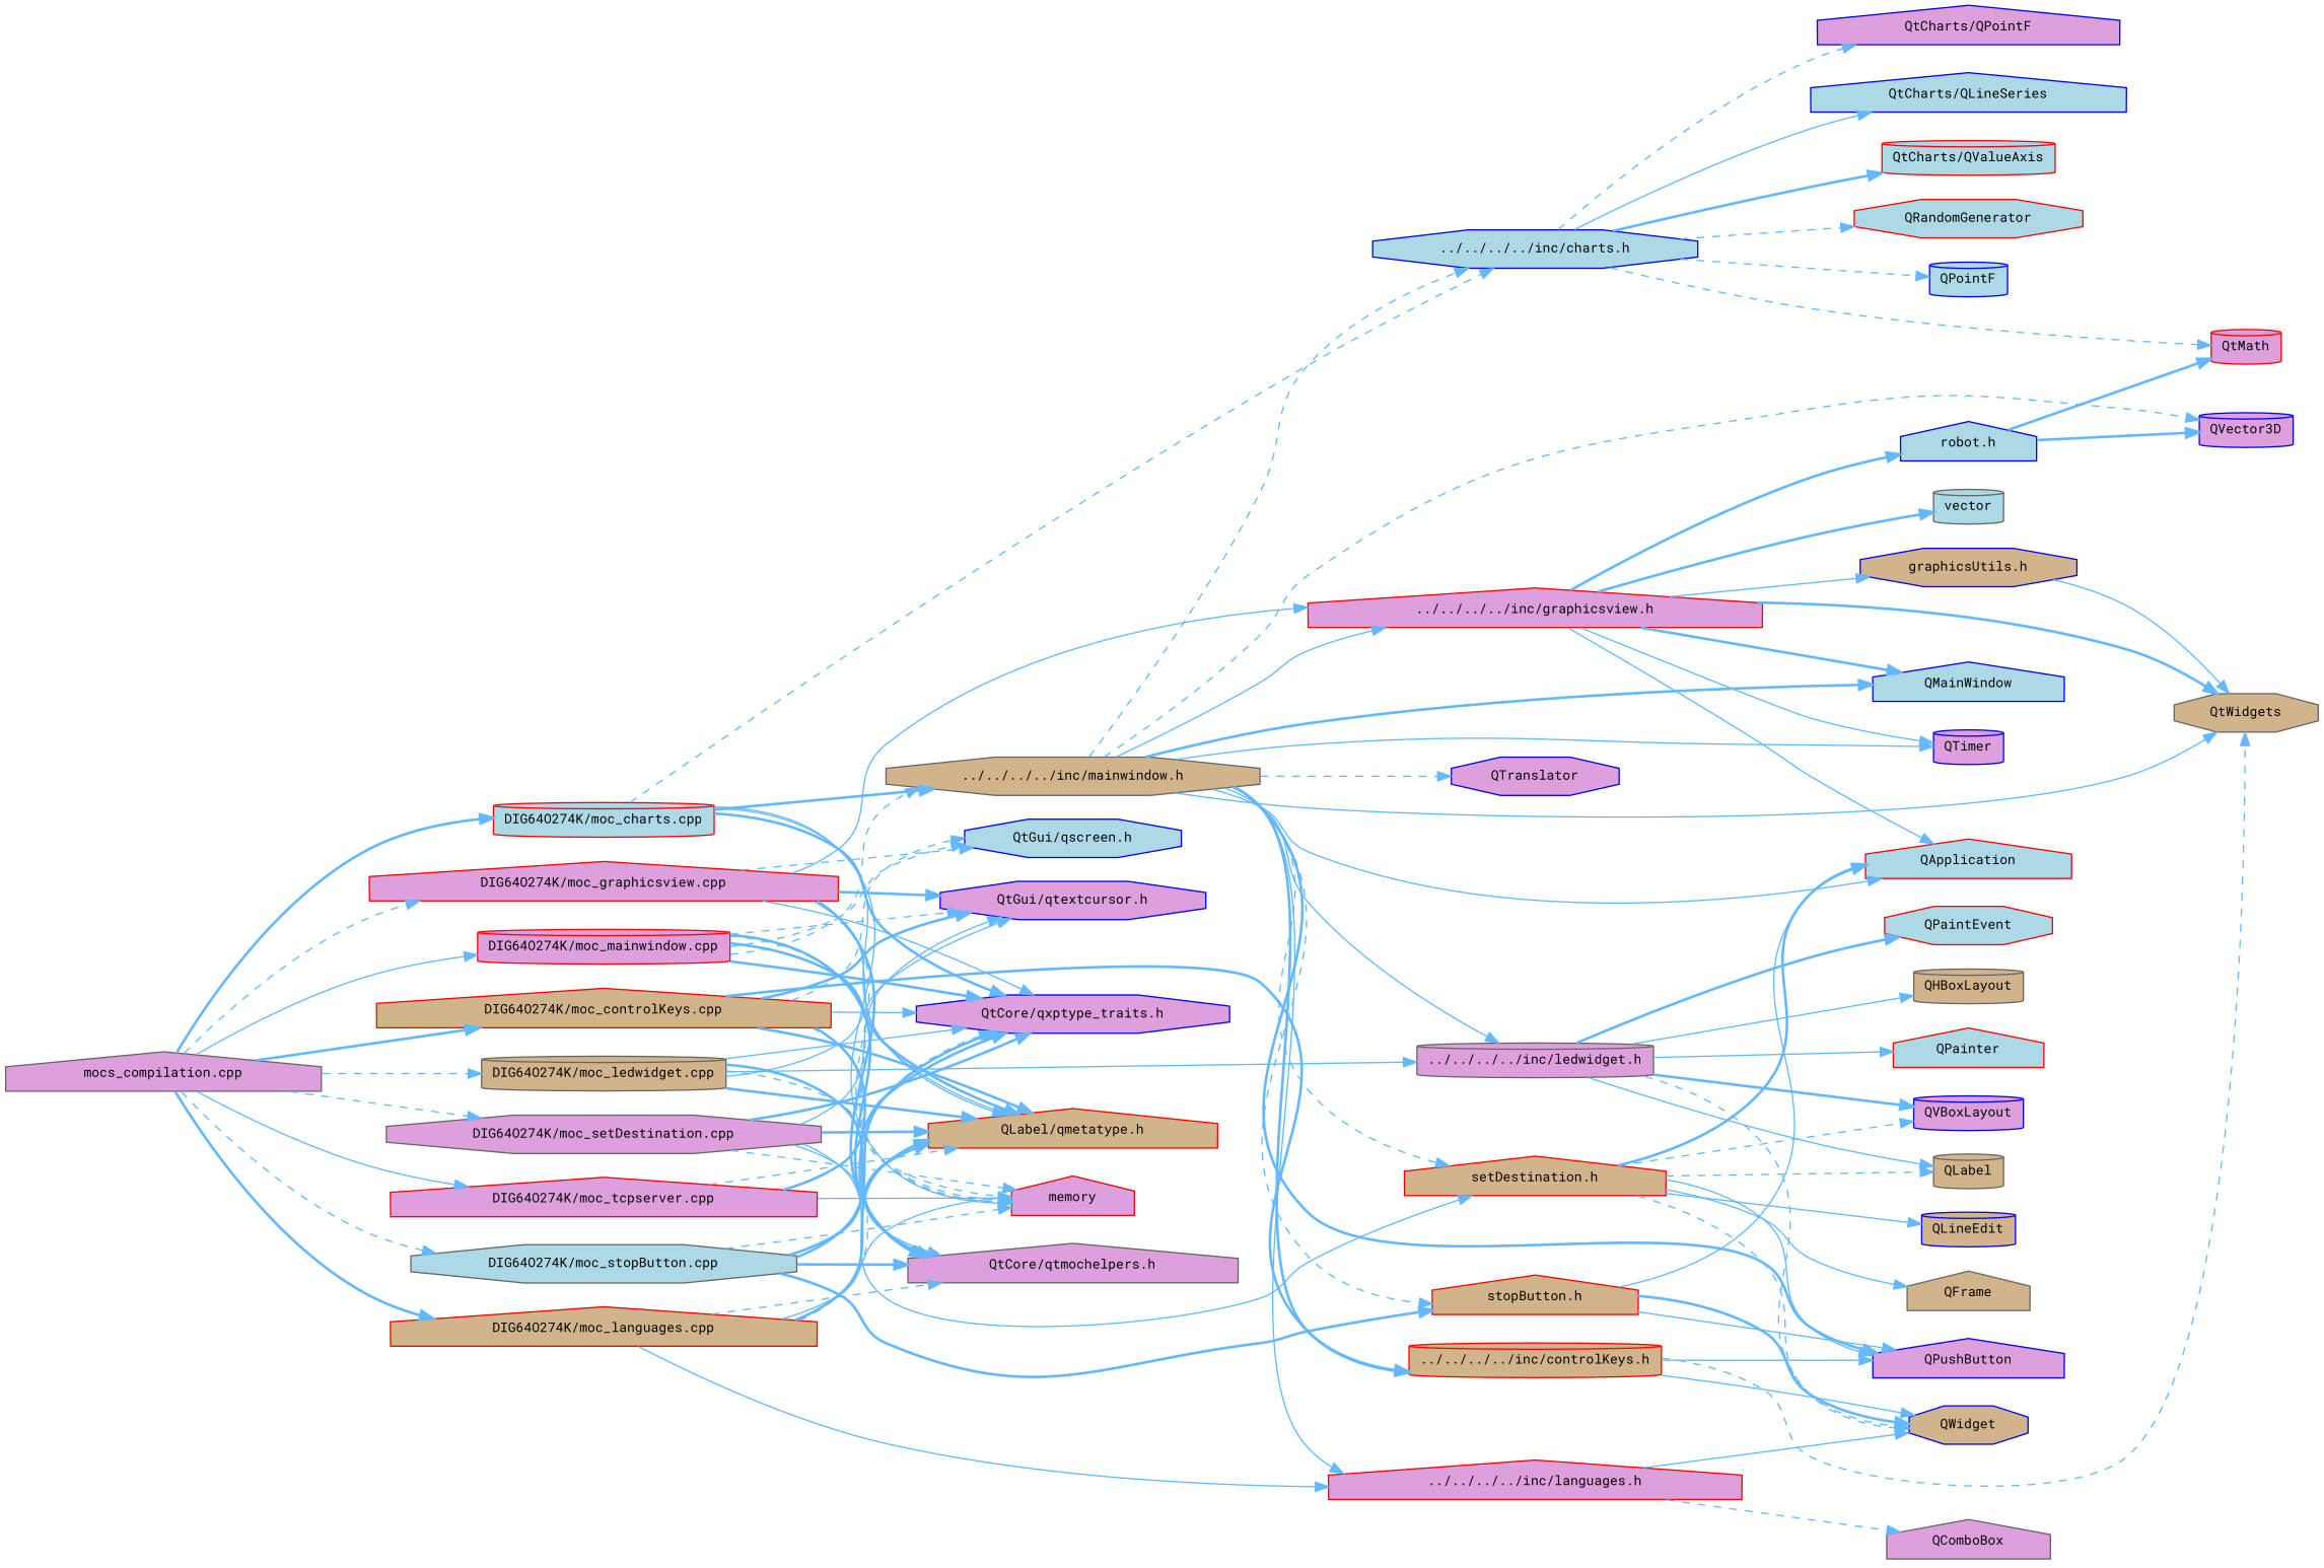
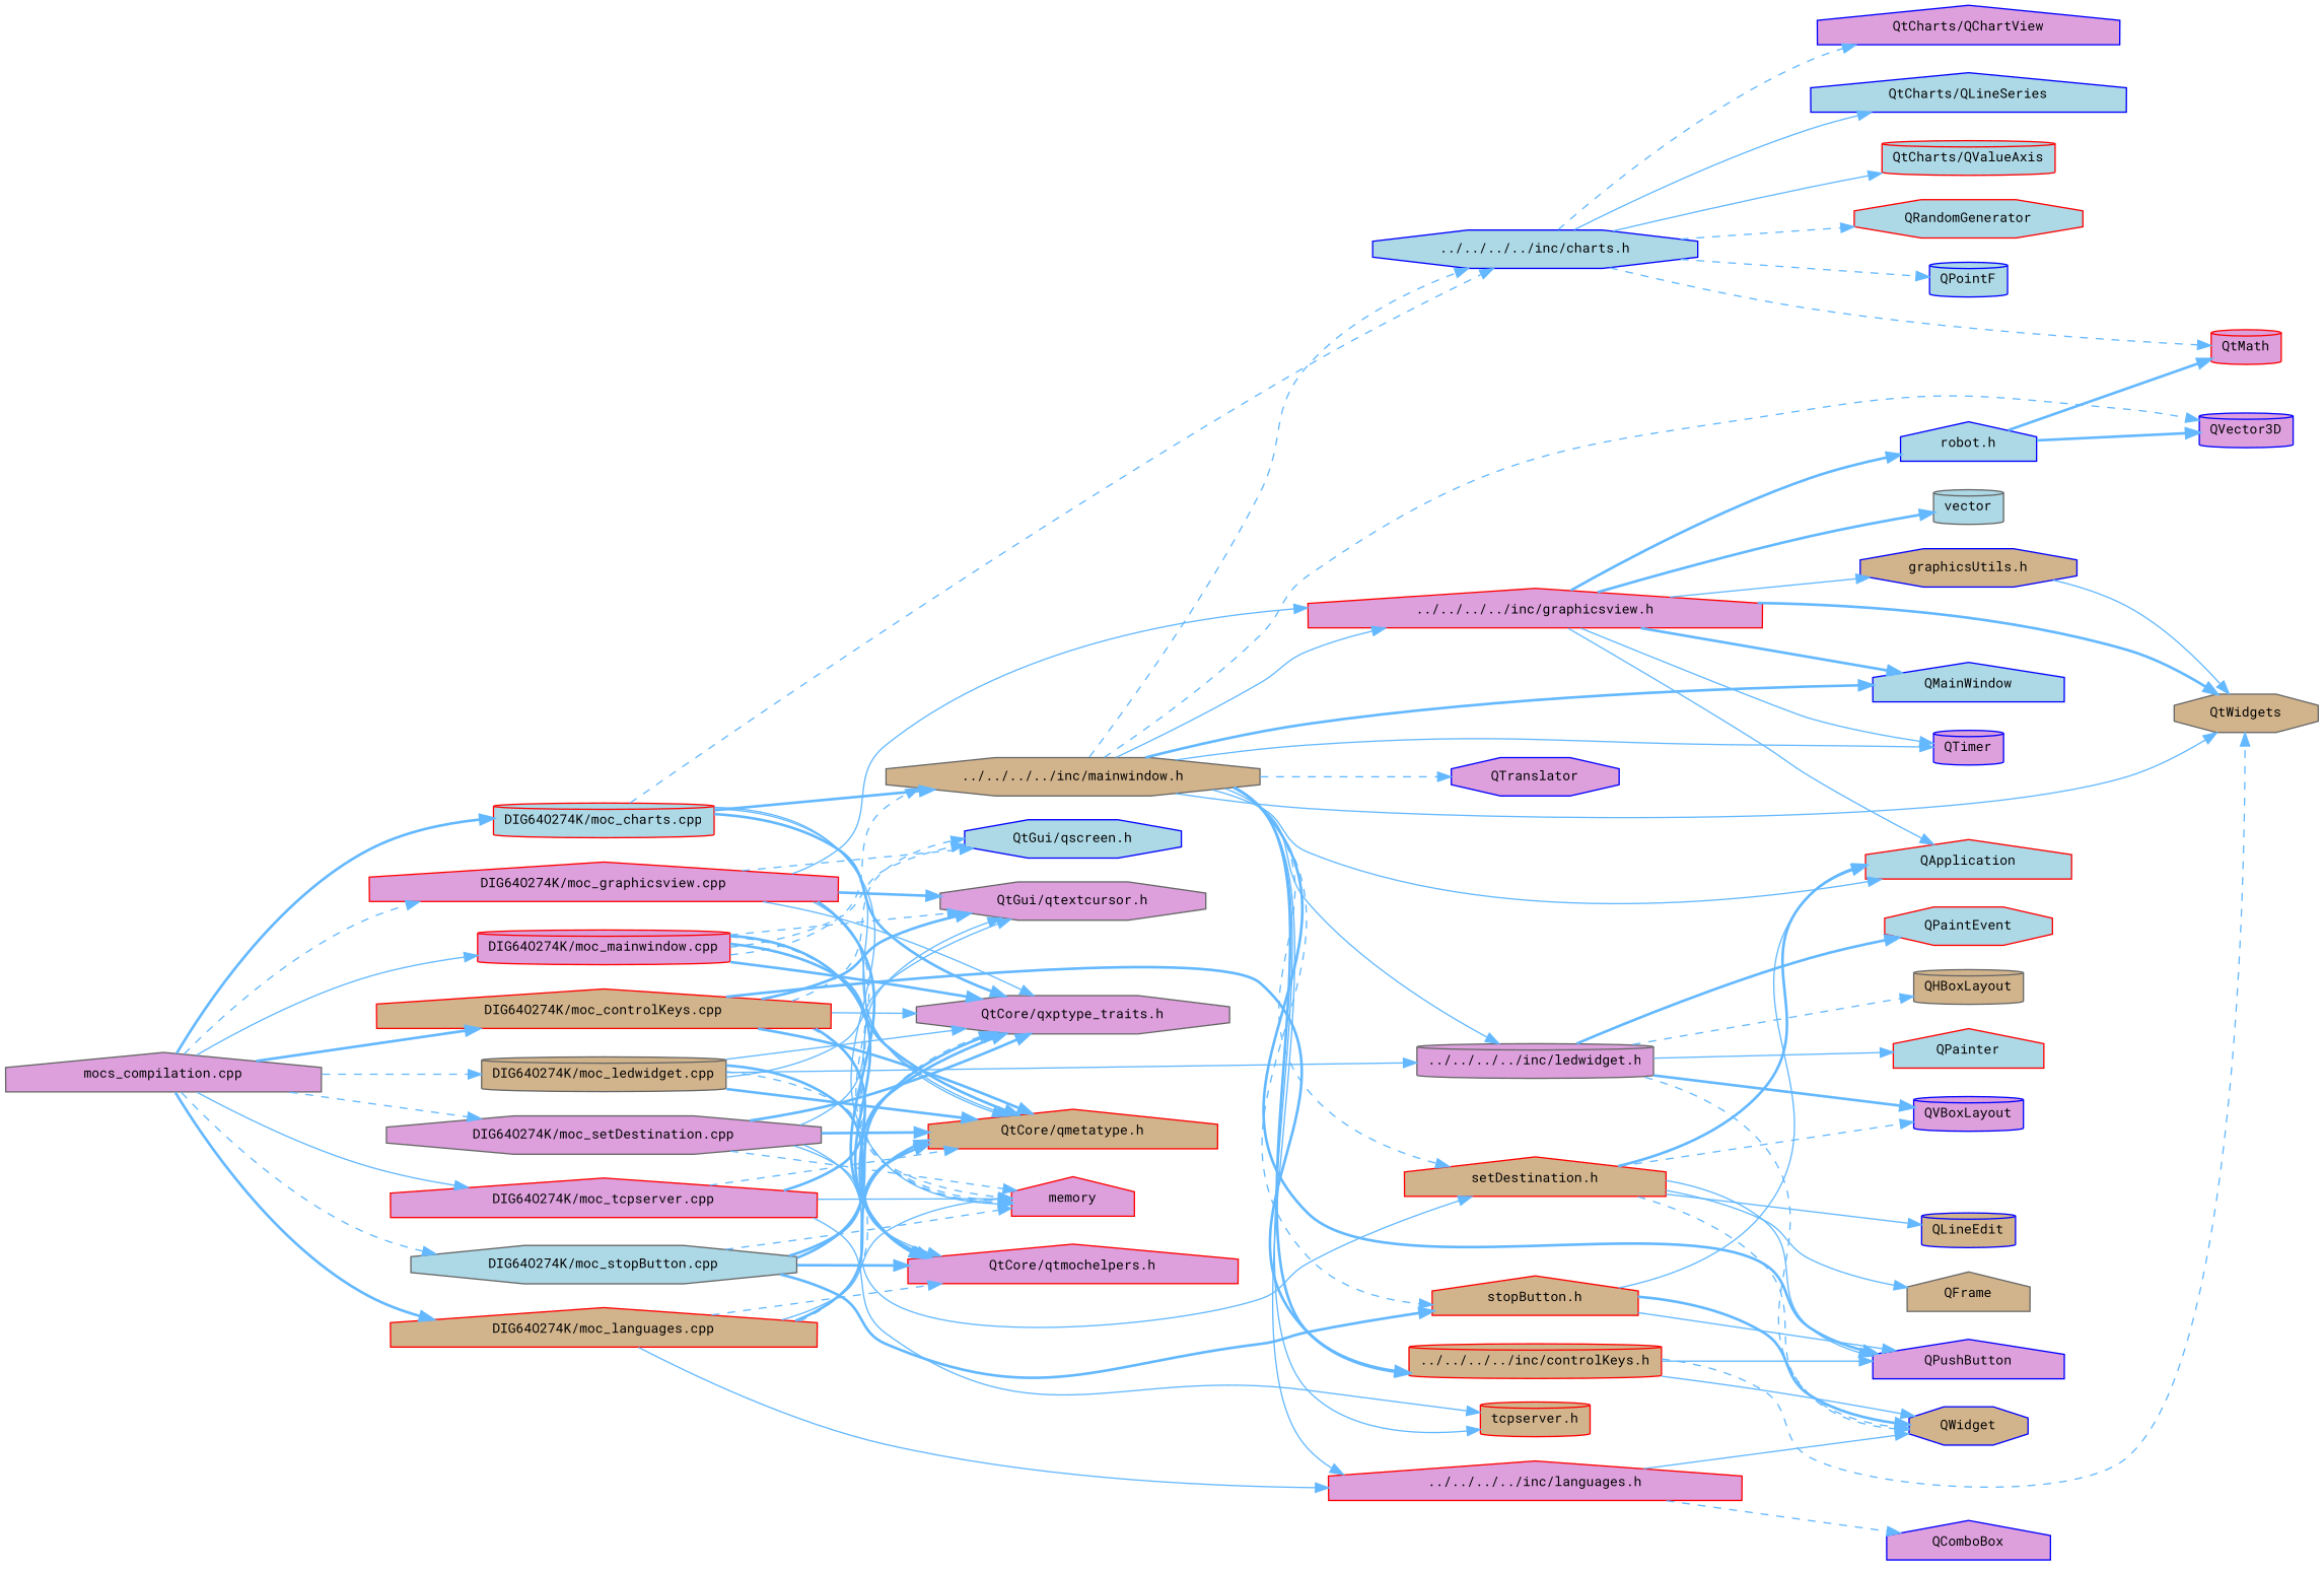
  digraph {
    fontname="Roboto Mono"
    rankdir=LR
    node [color=red fillcolor=plum fontname="Roboto Mono" fontsize=10 shape=house style=filled]
    edge [color=steelblue1 fontname="Roboto Mono" fontsize=10 labelfontname=Helvetica labelfontsize=10 style=solid]
    n1 [color=gray40 fontcolor=black height=0.2 label="mocs_compilation.cpp" width=0.4]
    n2 [fillcolor=lightblue height=0.2 label="DIG64O274K/moc_charts.cpp" shape=cylinder width=0.4]
    n3 [fillcolor=tan height=0.2 label="DIG64O274K/moc_controlKeys.cpp" width=0.4]
    n4 [height=0.2 label="DIG64O274K/moc_graphicsview.cpp" width=0.4]
    n5 [fillcolor=tan height=0.2 label="DIG64O274K/moc_languages.cpp" width=0.4]
    n6 [color=gray40 fillcolor=tan height=0.2 label="DIG64O274K/moc_ledwidget.cpp" shape=cylinder width=0.4]
    n7 [height=0.2 label="DIG64O274K/moc_mainwindow.cpp" shape=cylinder width=0.4]
    n8 [color=gray40 height=0.2 label="DIG64O274K/moc_setDestination.cpp" shape=octagon width=0.4]
    n9 [color=gray40 fillcolor=lightblue height=0.2 label="DIG64O274K/moc_stopButton.cpp" shape=octagon width=0.4]
    n10 [height=0.2 label="DIG64O274K/moc_tcpserver.cpp" width=0.4]
    n11 [color=blue fillcolor=lightblue height=0.2 label="../../../../inc/charts.h" shape=octagon width=0.4]
-   n12 [fillcolor=tan height=0.2 label="QLabel/qmetatype.h" width=0.4]
+   n12 [fillcolor=tan height=0.2 label="QtCore/qmetatype.h" width=0.4]
    n13 [height=0.2 label=memory width=0.4]
-   n14 [color=blue height=0.2 label="QtCore/qxptype_traits.h" shape=octagon width=0.4]
+   n14 [color=gray40 height=0.2 label="QtCore/qxptype_traits.h" shape=octagon width=0.4]
    n15 [color=gray40 fillcolor=tan height=0.2 label="../../../../inc/mainwindow.h" shape=octagon width=0.4]
-   n16 [color=gray40 height=0.2 label="QtCore/qtmochelpers.h" width=0.4]
+   n16 [height=0.2 label="QtCore/qtmochelpers.h" width=0.4]
    n17 [fillcolor=tan height=0.2 label="../../../../inc/controlKeys.h" shape=cylinder width=0.4]
-   n18 [color=blue height=0.2 label="QtGui/qtextcursor.h" shape=octagon width=0.4]
+   n18 [color=gray40 height=0.2 label="QtGui/qtextcursor.h" shape=octagon width=0.4]
    n19 [color=blue fillcolor=lightblue height=0.2 label="QtGui/qscreen.h" shape=octagon width=0.4]
    n20 [height=0.2 label="../../../../inc/graphicsview.h" width=0.4]
    n21 [height=0.2 label="../../../../inc/languages.h" width=0.4]
    n22 [color=gray40 height=0.2 label="../../../../inc/ledwidget.h" shape=cylinder width=0.4]
    n23 [fillcolor=tan height=0.2 label="setDestination.h" width=0.4]
    n24 [fillcolor=tan height=0.2 label="stopButton.h" width=0.4]
-   n26 [color=blue height=0.2 label="QtCharts/QPointF" width=0.4]
+   n25 [fillcolor=tan height=0.2 label="tcpserver.h" shape=cylinder width=0.4]
+   n26 [color=blue height=0.2 label="QtCharts/QChartView" width=0.4]
    n27 [color=blue fillcolor=lightblue height=0.2 label="QtCharts/QLineSeries" width=0.4]
    n28 [fillcolor=lightblue height=0.2 label="QtCharts/QValueAxis" shape=cylinder width=0.4]
    n29 [fillcolor=lightblue height=0.2 label=QRandomGenerator shape=octagon width=0.4]
    n30 [color=blue fillcolor=lightblue height=0.2 label=QPointF shape=cylinder width=0.4]
    n31 [height=0.2 label=QtMath shape=cylinder width=0.4]
    n32 [color=blue fillcolor=tan height=0.2 label=QWidget shape=octagon width=0.4]
    n33 [color=gray40 fillcolor=tan height=0.2 label=QtWidgets shape=octagon width=0.4]
    n34 [color=blue height=0.2 label=QPushButton width=0.4]
    n35 [color=blue fillcolor=lightblue height=0.2 label=QMainWindow width=0.4]
    n36 [fillcolor=lightblue height=0.2 label=QApplication width=0.4]
    n37 [color=blue height=0.2 label=QTimer shape=cylinder width=0.4]
    n38 [color=gray40 fillcolor=lightblue height=0.2 label=vector shape=cylinder width=0.4]
    n39 [color=blue fillcolor=lightblue height=0.2 label="robot.h" width=0.4]
    n40 [color=blue fillcolor=tan height=0.2 label="graphicsUtils.h" shape=octagon width=0.4]
    n41 [color=blue height=0.2 label=QVector3D shape=cylinder width=0.4]
-   n42 [color=gray40 height=0.2 label=QComboBox width=0.4]
-   n43 [color=gray40 fillcolor=tan height=0.2 label=QLabel shape=cylinder width=0.4]
+   n42 [color=blue height=0.2 label=QComboBox width=0.4]
    n44 [color=blue height=0.2 label=QVBoxLayout shape=cylinder width=0.4]
    n45 [color=gray40 fillcolor=tan height=0.2 label=QHBoxLayout shape=cylinder width=0.4]
    n46 [fillcolor=lightblue height=0.2 label=QPainter width=0.4]
    n47 [fillcolor=lightblue height=0.2 label=QPaintEvent shape=octagon width=0.4]
    n48 [color=blue height=0.2 label=QTranslator shape=octagon width=0.4]
    n49 [color=blue fillcolor=tan height=0.2 label=QLineEdit shape=cylinder width=0.4]
    n50 [color=gray40 fillcolor=tan height=0.2 label=QFrame width=0.4]
    n1 -> n2 [style=bold]
    n1 -> n3 [style=bold]
    n1 -> n4 [style=dashed]
    n1 -> n5 [style=bold]
    n1 -> n6 [style=dashed]
    n1 -> n7
    n1 -> n8 [style=dashed]
    n1 -> n9 [style=dashed]
    n1 -> n10
    n2 -> n11 [style=dashed]
    n2 -> n12
    n2 -> n13
    n2 -> n14 [style=bold]
    n2 -> n15 [style=bold]
    n3 -> n12 [style=bold]
    n3 -> n13 [style=dashed]
    n3 -> n14
    n3 -> n16 [style=bold]
    n3 -> n17 [style=bold]
    n3 -> n18 [style=bold]
    n3 -> n19 [style=dashed]
    n4 -> n12
    n4 -> n13 [style=dashed]
    n4 -> n14
    n4 -> n16 [style=bold]
    n4 -> n18 [style=bold]
    n4 -> n19 [style=dashed]
    n4 -> n20
    n5 -> n12 [style=bold]
    n5 -> n13
    n5 -> n14 [style=dashed]
    n5 -> n16 [style=dashed]
    n5 -> n21
    n6 -> n12 [style=bold]
    n6 -> n13 [style=dashed]
    n6 -> n14
    n6 -> n16 [style=bold]
    n6 -> n18
    n6 -> n22
    n7 -> n12 [style=bold]
    n7 -> n13 [style=dashed]
    n7 -> n14 [style=bold]
    n7 -> n15 [style=dashed]
    n7 -> n16 [style=bold]
    n7 -> n18 [style=dashed]
    n7 -> n19 [style=dashed]
    n8 -> n12 [style=bold]
    n8 -> n13 [style=dashed]
    n8 -> n14 [style=bold]
    n8 -> n16
    n8 -> n18
    n8 -> n23
    n9 -> n12 [style=bold]
    n9 -> n13 [style=dashed]
    n9 -> n14 [style=bold]
    n9 -> n16 [style=bold]
    n9 -> n24 [style=bold]
    n10 -> n12 [style=dashed]
    n10 -> n13
    n10 -> n14 [style=bold]
+   n10 -> n25
    n11 -> n26 [style=dashed]
    n11 -> n27
-   n11 -> n28 [style=bold]
+   n11 -> n28
    n11 -> n29 [style=dashed]
    n11 -> n30 [style=dashed]
    n11 -> n31 [style=dashed]
    n15 -> n11 [style=dashed]
    n15 -> n17 [style=bold]
    n15 -> n20
    n15 -> n21
    n15 -> n22
    n15 -> n23 [style=dashed]
    n15 -> n24 [style=dashed]
+   n15 -> n25
    n15 -> n33
    n15 -> n34 [style=bold]
    n15 -> n35 [style=bold]
    n15 -> n36
    n15 -> n37
    n15 -> n41 [style=dashed]
    n15 -> n48 [style=dashed]
    n17 -> n32
    n17 -> n33 [style=dashed]
    n17 -> n34
    n20 -> n33 [style=bold]
    n20 -> n35 [style=bold]
    n20 -> n36
    n20 -> n37
    n20 -> n38 [style=bold]
    n20 -> n39 [style=bold]
    n20 -> n40
    n21 -> n32
    n21 -> n42 [style=dashed]
    n22 -> n32 [style=dashed]
-   n22 -> n43
    n22 -> n44 [style=bold]
-   n22 -> n45
+   n22 -> n45 [style=dashed]
    n22 -> n46
    n22 -> n47 [style=bold]
    n23 -> n32 [style=dashed]
    n23 -> n34
    n23 -> n36 [style=bold]
-   n23 -> n43 [style=dashed]
    n23 -> n44 [style=dashed]
    n23 -> n49
    n23 -> n50
    n24 -> n32 [style=bold]
    n24 -> n34
    n24 -> n36
    n39 -> n31 [style=bold]
    n39 -> n41 [style=bold]
    n40 -> n33
  }
